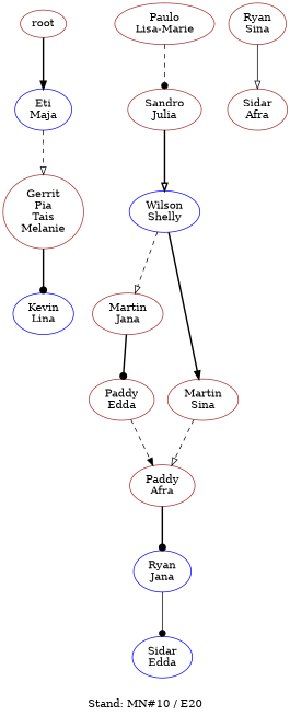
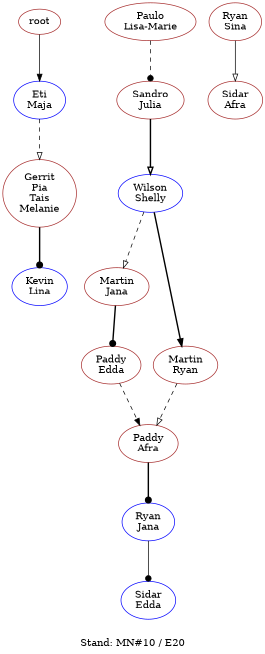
  digraph {
    label="Stand: MN#10 / E20"
    labelloc=b
    ranksep=0.8
    node [color=brown]
    edge [arrowhead=onormal style=dashed]
    n1 [color=blue label="Eti\nMaja"]
    n2 [label="Gerrit\nPia\nTais\nMelanie"]
    n3 [color=blue label="Kevin\nLina"]
    root
    n5 [label="Paulo\nLisa-Marie"]
    n6 [label="Sandro\nJulia"]
    n7 [color=blue label="Wilson\nShelly"]
    n8 [label="Martin\nJana"]
-   n9 [label="Martin\nSina"]
+   n9 [label="Martin\nRyan"]
    n10 [label="Paddy\nEdda"]
    n11 [label="Paddy\nAfra"]
    n12 [label="Ryan\nSina"]
    n13 [label="Sidar\nAfra"]
    n14 [color=blue label="Ryan\nJana"]
    n15 [color=blue label="Sidar\nEdda"]
    n1 -> n2
    n2 -> n3 [arrowhead=dot style=bold]
-   root -> n1 [arrowhead=normal style=bold]
+   root -> n1 [arrowhead=normal style=solid]
    n5 -> n6 [arrowhead=dot]
    n6 -> n7 [style=bold]
    n7 -> n8
    n7 -> n9 [arrowhead=normal style=bold]
    n8 -> n10 [arrowhead=dot style=bold]
    n9 -> n11
    n10 -> n11 [arrowhead=normal]
    n11 -> n14 [arrowhead=dot style=bold]
    n12 -> n13 [style=solid]
    n14 -> n15 [arrowhead=dot style=solid]
  }
